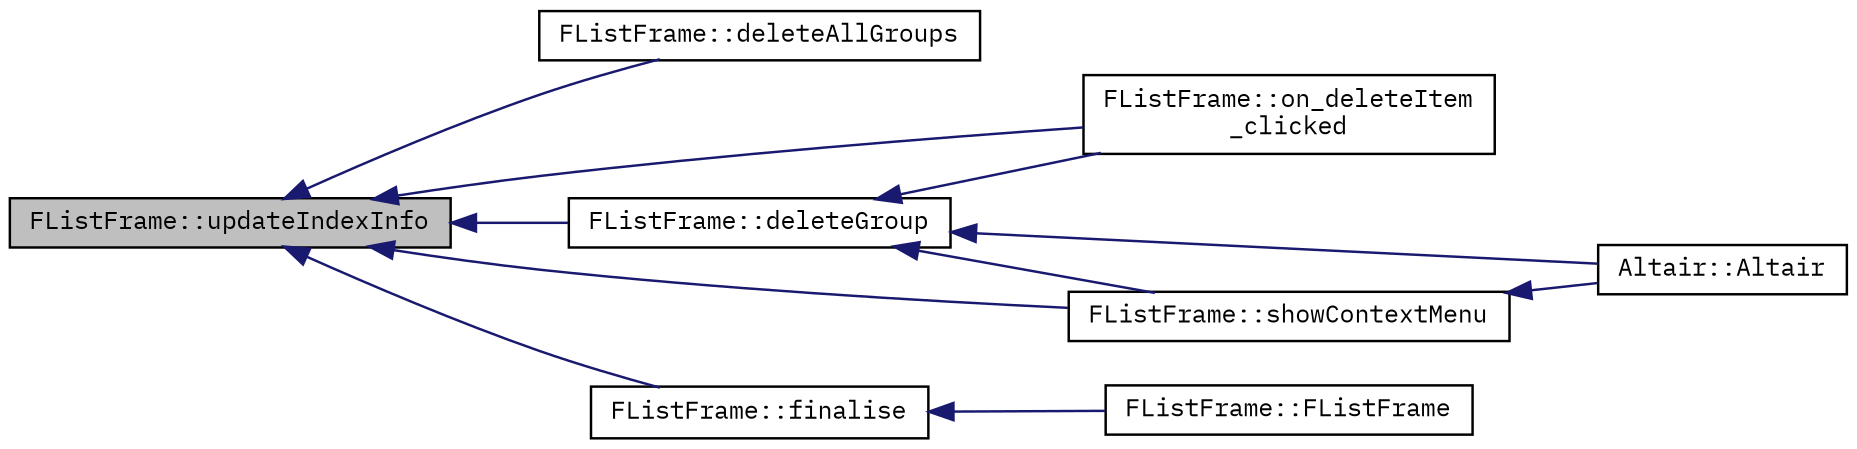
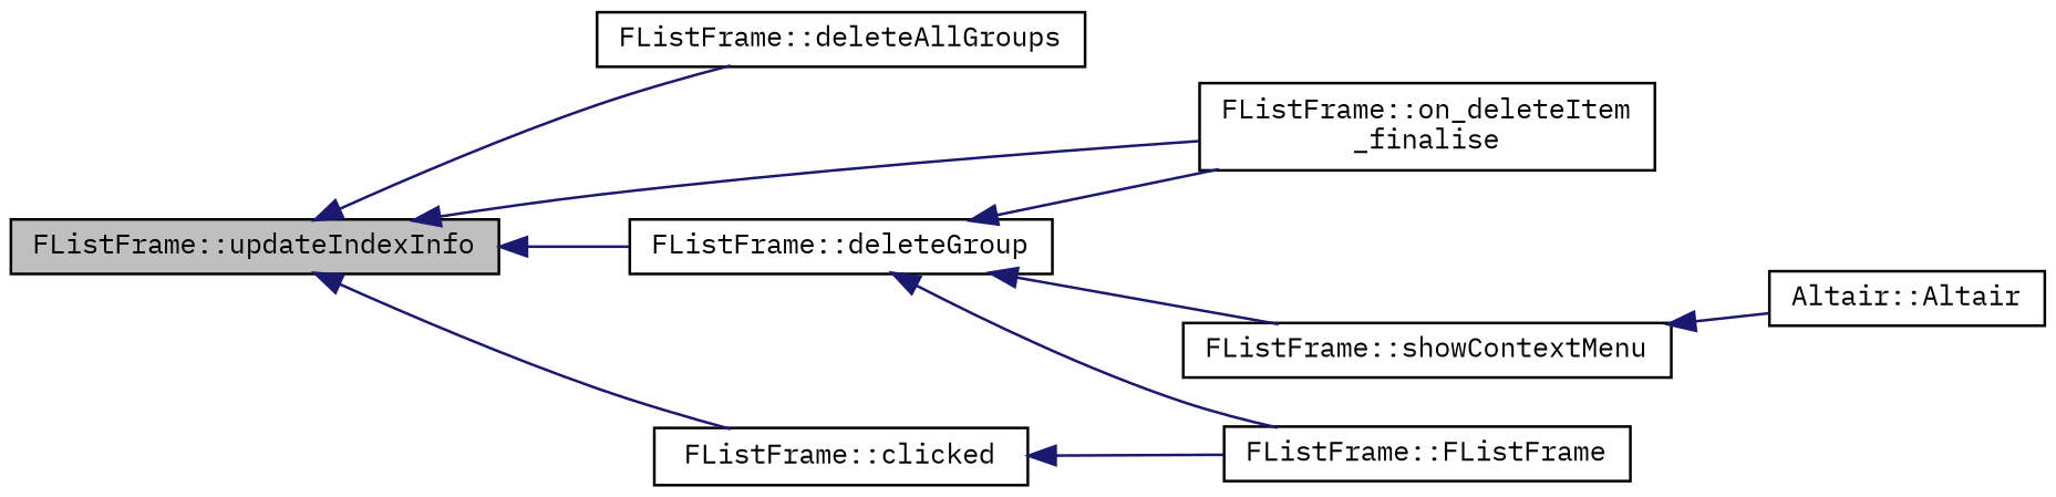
  digraph {
    fontname="IBM Plex Mono"
    rankdir=LR
    node [color=black fillcolor=white fontname="IBM Plex Mono" fontsize=10 shape=record style=filled]
    edge [color=midnightblue dir=back fontname="IBM Plex Mono" fontsize=10 labelfontname=Helvetica labelfontsize=10 style=solid]
    n1 [fillcolor=grey75 fontcolor=black height=0.2 label="FListFrame::updateIndexInfo" width=0.4]
    n2 [height=0.2 label="FListFrame::deleteAllGroups" width=0.4]
    n3 [height=0.2 label="FListFrame::deleteGroup" width=0.4]
-   n4 [height=0.2 label="FListFrame::on_deleteItem\l_clicked" width=0.4]
+   n4 [height=0.2 label="FListFrame::on_deleteItem\l_finalise" width=0.4]
    n5 [height=0.2 label="FListFrame::showContextMenu" width=0.4]
-   n6 [height=0.2 label="FListFrame::finalise" width=0.4]
+   n6 [height=0.2 label="FListFrame::clicked" width=0.4]
    n7 [height=0.2 label="FListFrame::FListFrame" width=0.4]
    n8 [height=0.2 label="Altair::Altair" width=0.4]
    n1 -> n2
    n1 -> n3
    n1 -> n4
-   n1 -> n5
    n1 -> n6
    n3 -> n4
    n3 -> n5
-   n3 -> n8
+   n3 -> n7
    n5 -> n8
    n6 -> n7
  }
